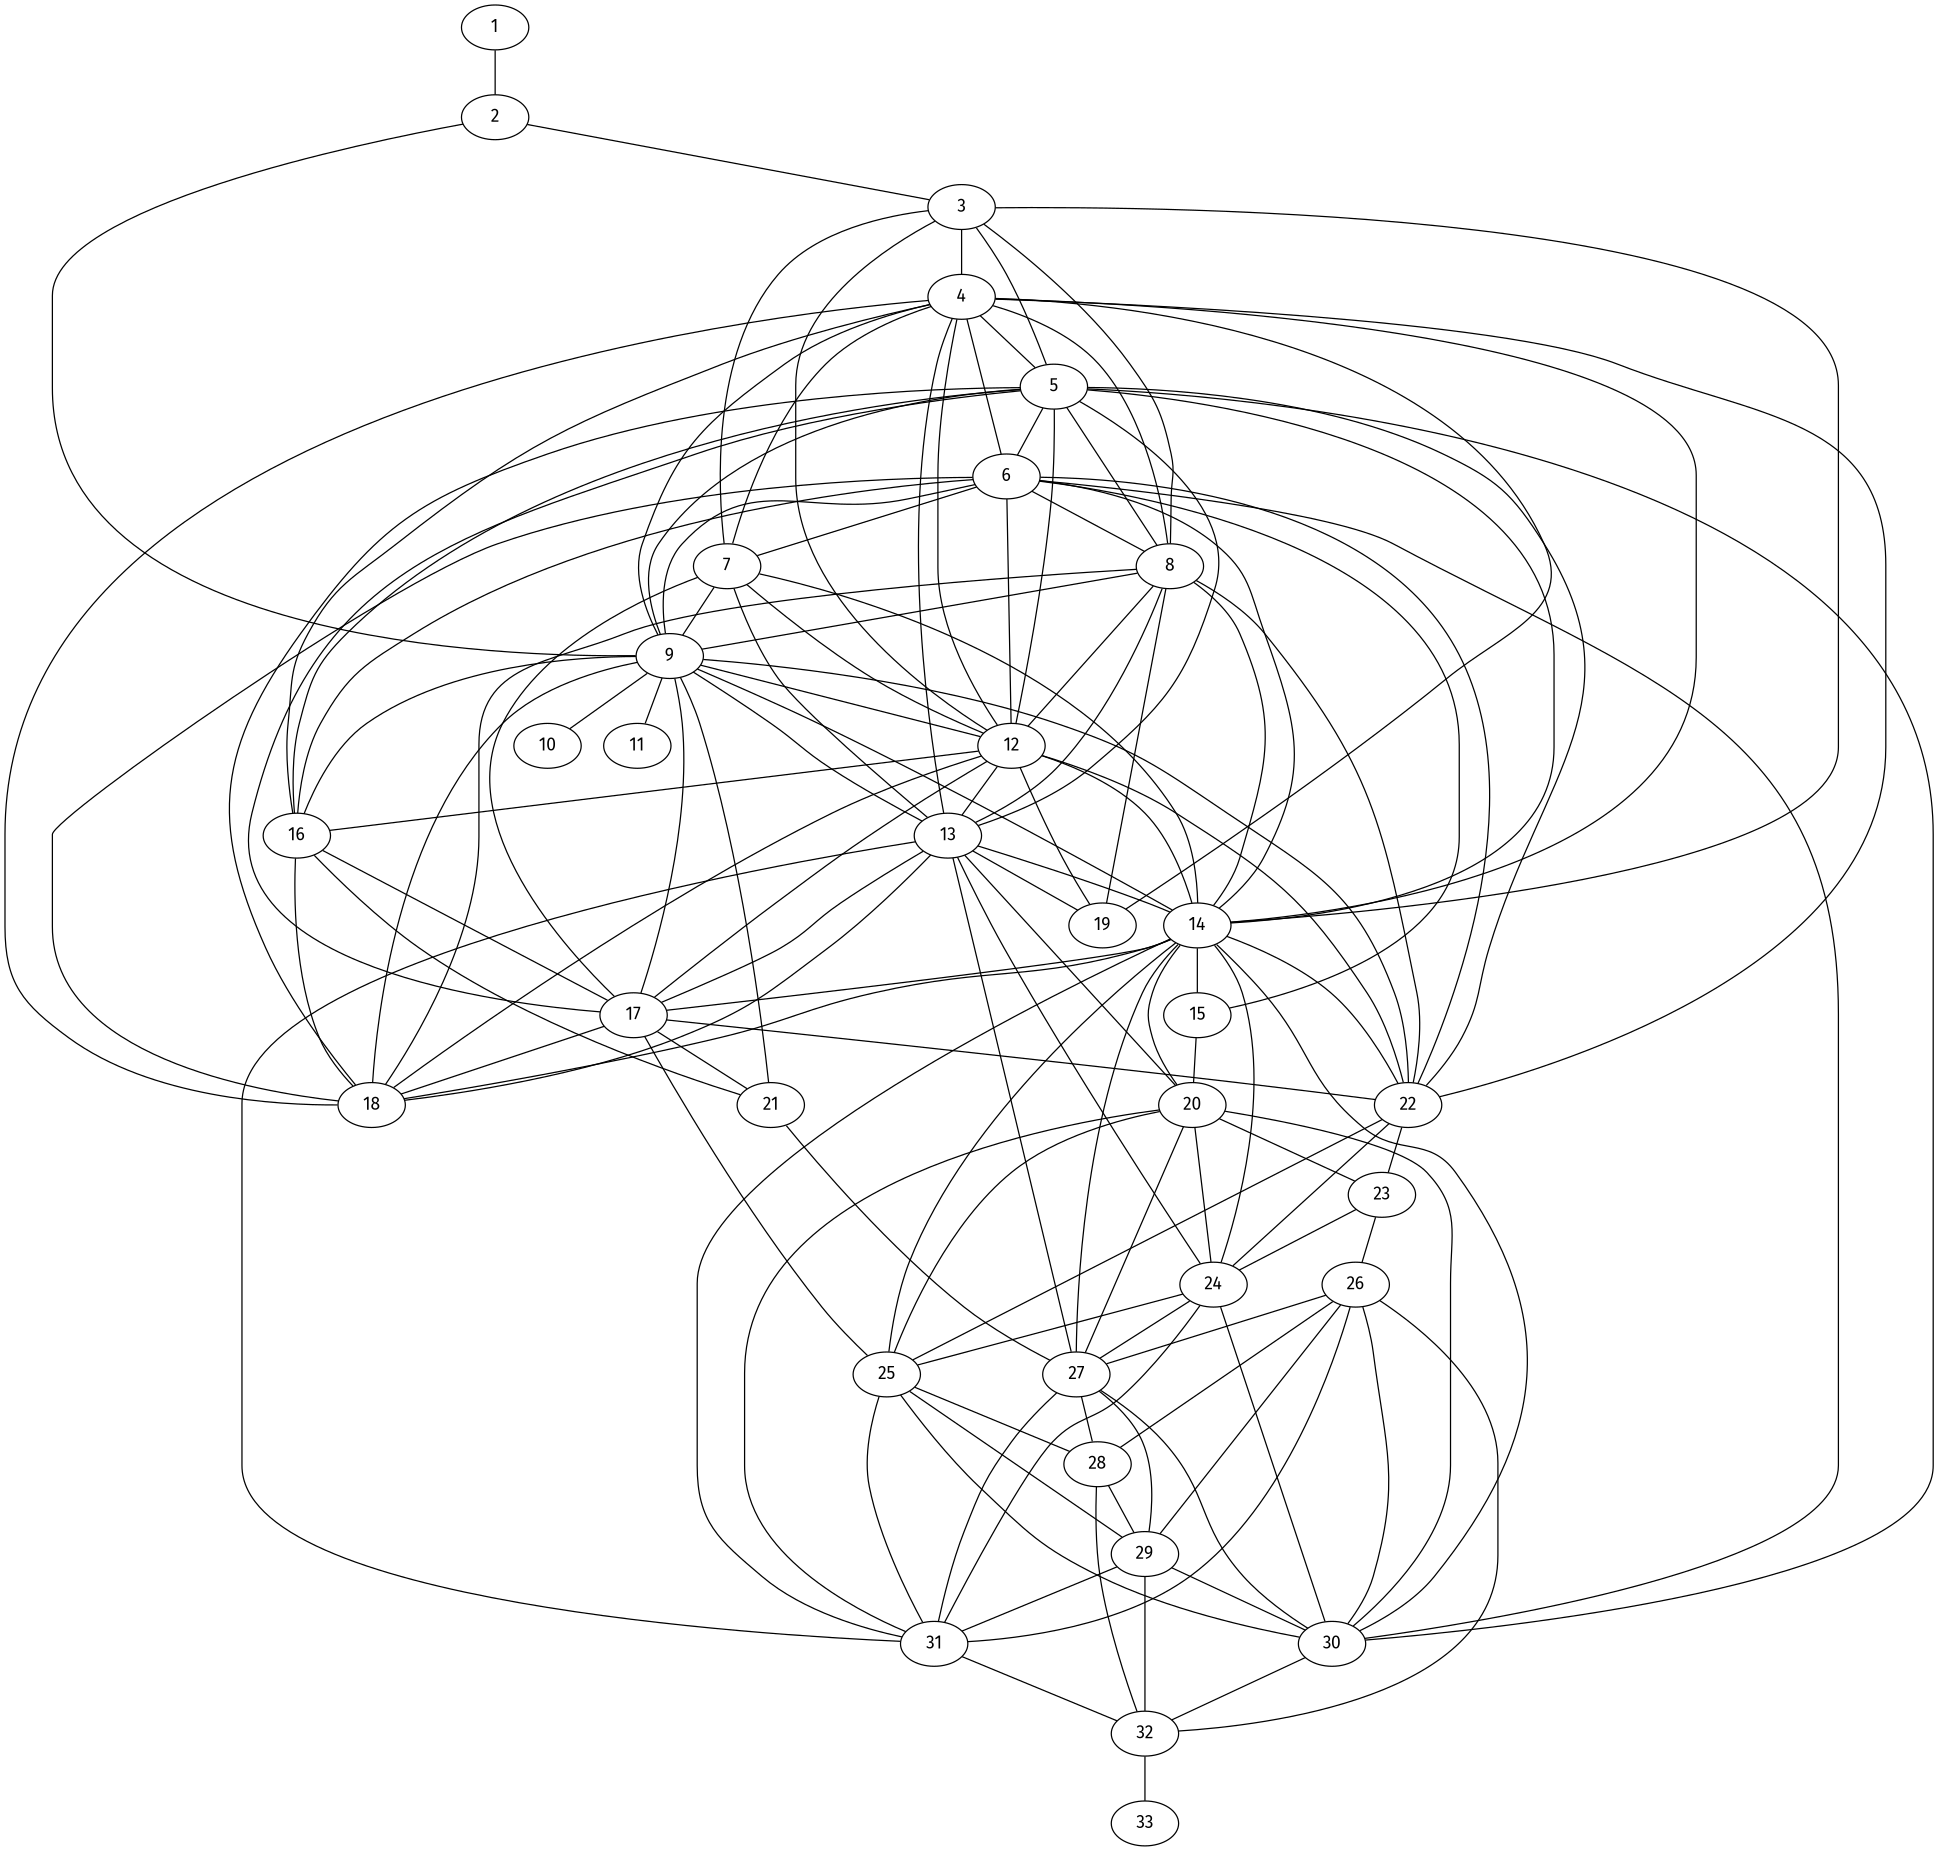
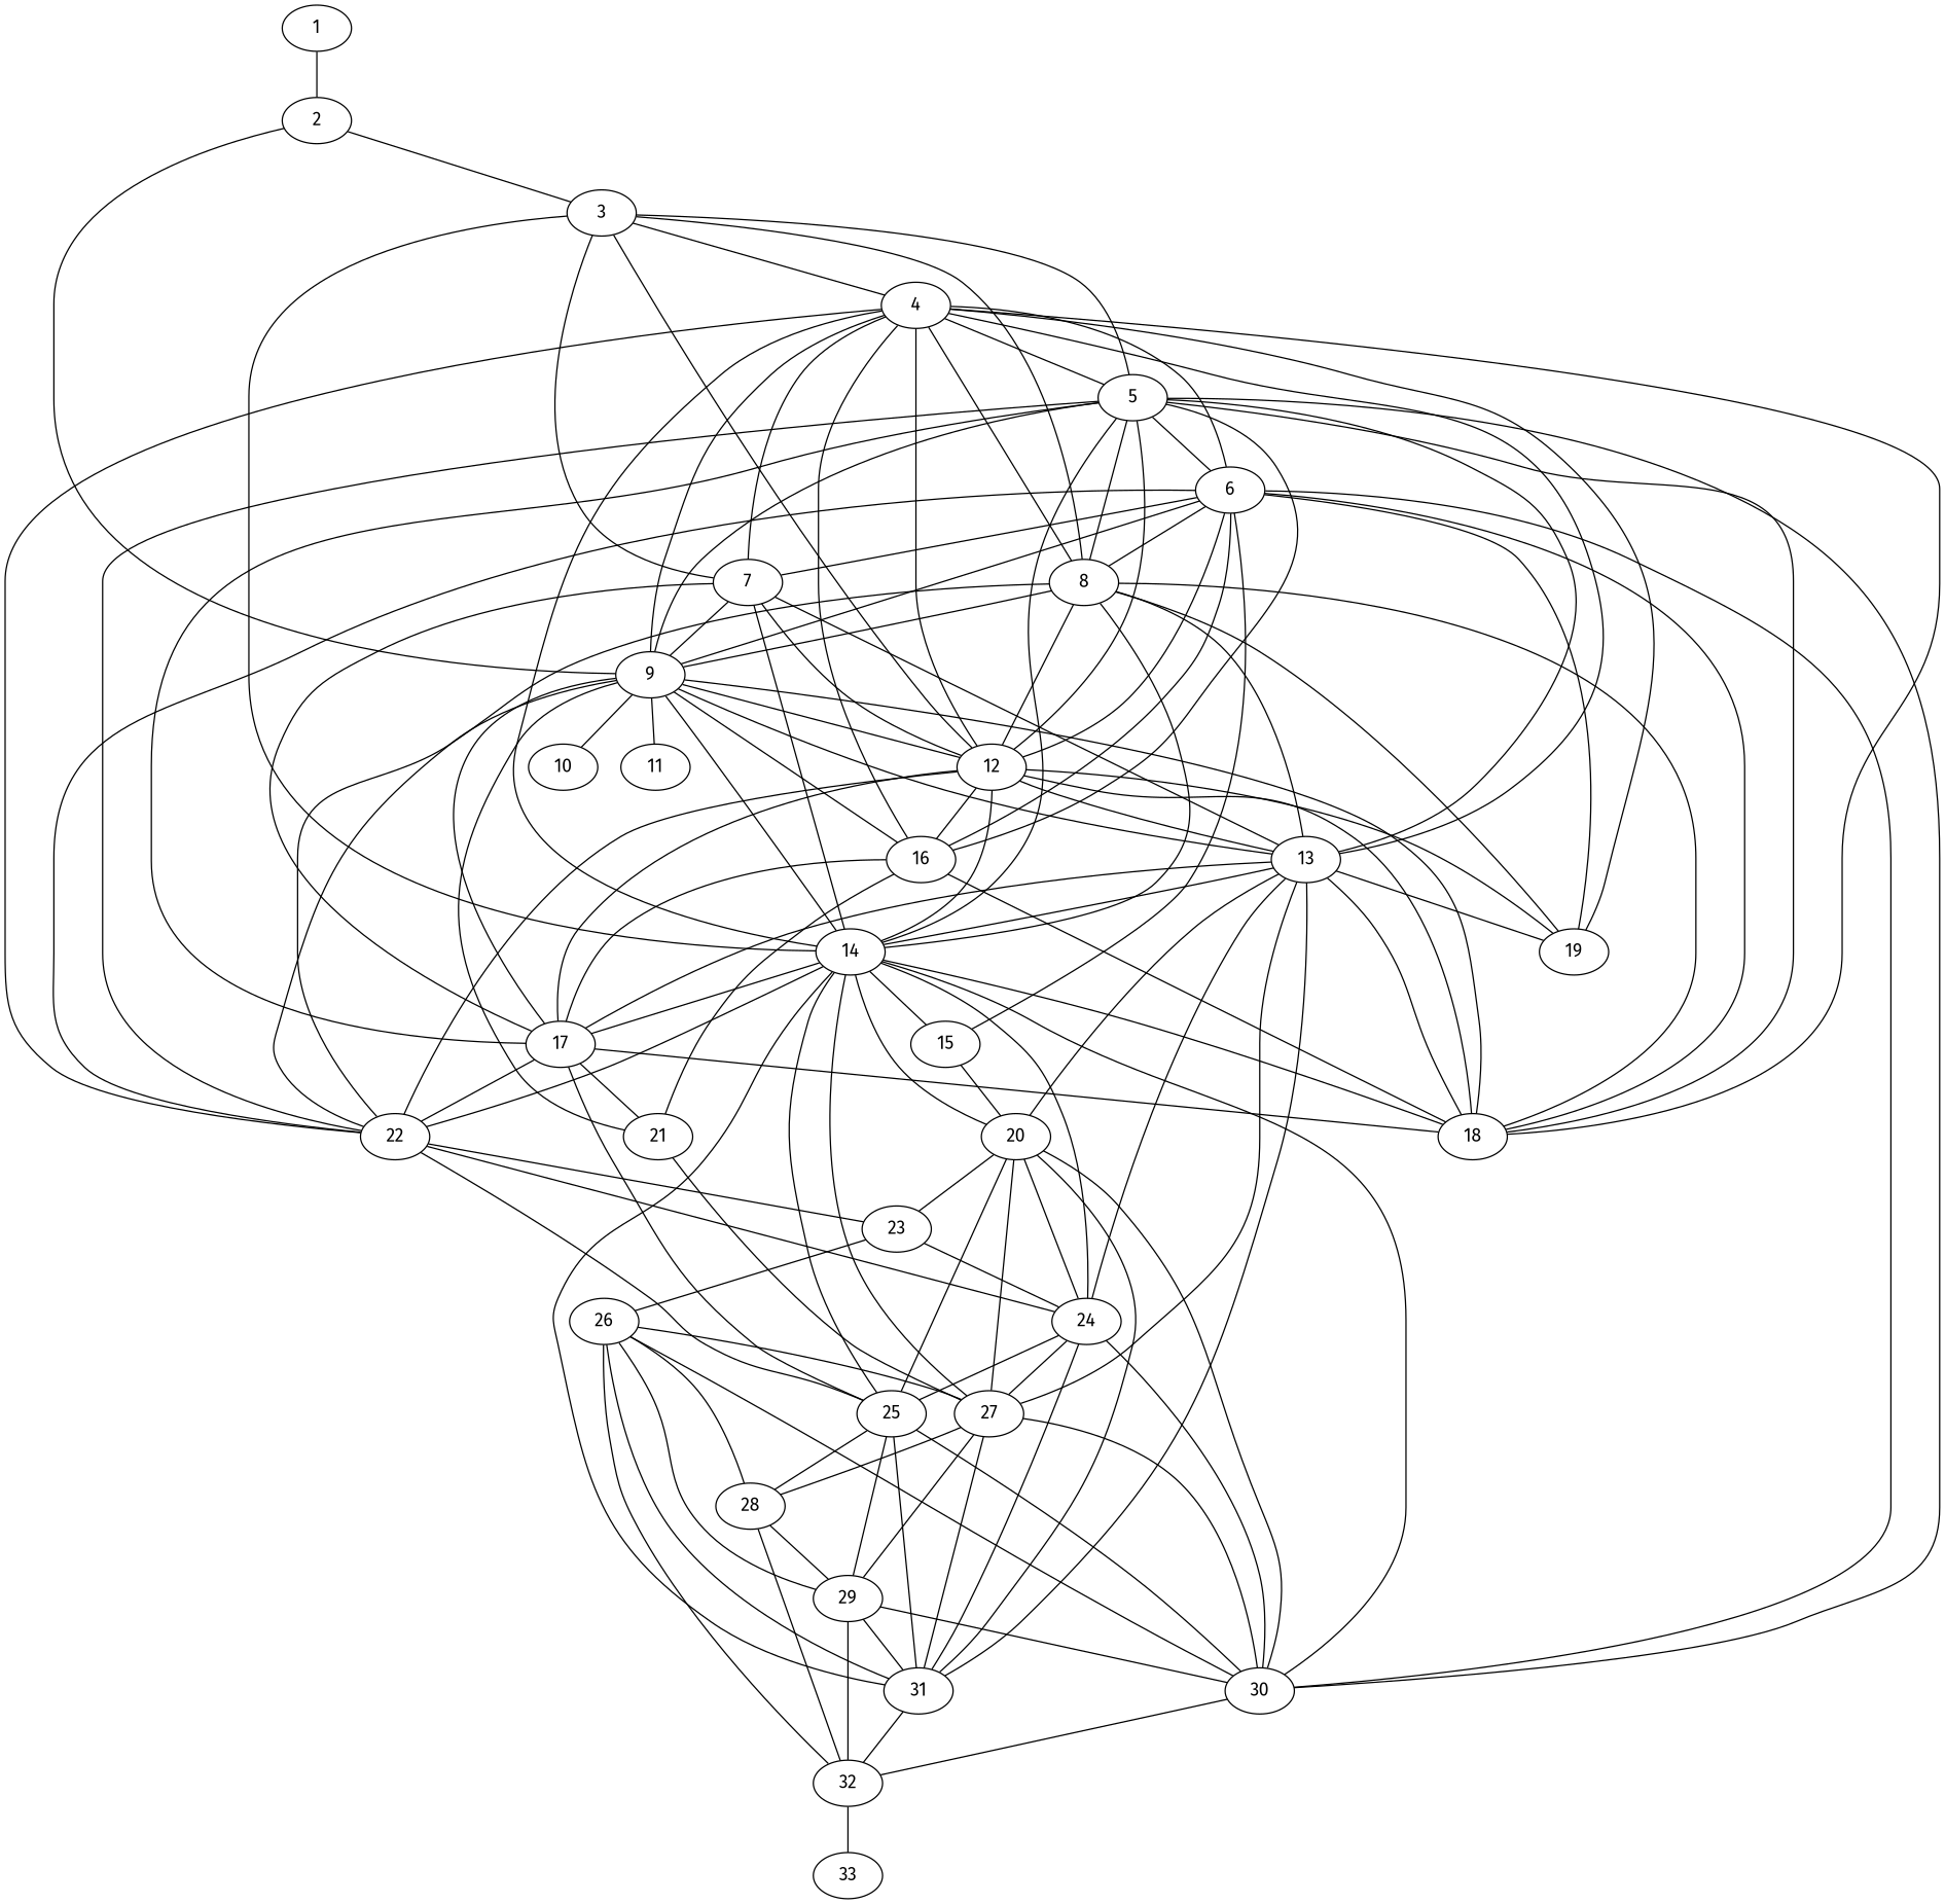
  graph {
    fontname="Fira Sans"
    node [fontname="Fira Sans"]
    edge [fontname="Fira Sans"]
    1
    2
    3
    9
    4
    5
    7
    8
    12
    14
    6
    13
    16
    18
    19
    22
    17
    30
    10
    11
    21
    15
    20
    24
    27
    31
    25
    23
    32
    28
    29
    26
    33
    1 -- 2
    2 -- 3
    2 -- 9
    3 -- 4
    3 -- 5
    3 -- 7
    3 -- 8
    3 -- 12
    3 -- 14
    9 -- 12
    9 -- 14
    9 -- 13
    9 -- 16
    9 -- 18
    9 -- 22
    9 -- 17
    9 -- 10
    9 -- 11
    9 -- 21
    4 -- 9
    4 -- 5
    4 -- 7
    4 -- 8
    4 -- 12
    4 -- 14
    4 -- 6
    4 -- 13
    4 -- 16
    4 -- 18
    4 -- 19
    4 -- 22
    5 -- 9
    5 -- 8
    5 -- 12
    5 -- 14
    5 -- 6
    5 -- 13
    5 -- 16
    5 -- 18
    5 -- 22
    5 -- 17
    5 -- 30
    7 -- 9
    7 -- 12
    7 -- 14
    7 -- 13
    7 -- 17
    8 -- 9
    8 -- 12
    8 -- 14
    8 -- 13
    8 -- 18
    8 -- 19
    8 -- 22
    12 -- 14
    12 -- 13
    12 -- 16
    12 -- 18
    12 -- 19
    12 -- 22
    12 -- 17
    14 -- 18
    14 -- 22
    14 -- 17
    14 -- 30
    14 -- 15
    14 -- 20
    14 -- 24
    14 -- 27
    14 -- 31
    14 -- 25
    6 -- 9
    6 -- 7
    6 -- 8
    6 -- 12
-   6 -- 14
+   6 -- 19
    6 -- 16
    6 -- 18
    6 -- 22
    6 -- 30
    6 -- 15
    13 -- 14
    13 -- 18
    13 -- 19
    13 -- 17
    13 -- 20
    13 -- 24
    13 -- 27
    13 -- 31
    16 -- 18
    16 -- 17
    16 -- 21
    22 -- 24
    22 -- 25
    22 -- 23
    17 -- 18
    17 -- 22
    17 -- 21
    17 -- 25
    30 -- 32
    21 -- 27
    15 -- 20
    20 -- 30
    20 -- 24
    20 -- 27
    20 -- 31
    20 -- 25
    20 -- 23
    24 -- 30
    24 -- 27
    24 -- 31
    24 -- 25
    27 -- 30
    27 -- 31
    27 -- 28
    27 -- 29
    31 -- 32
    25 -- 30
    25 -- 31
    25 -- 28
    25 -- 29
    23 -- 24
    23 -- 26
    32 -- 33
    28 -- 32
    28 -- 29
    29 -- 30
    29 -- 31
    29 -- 32
    26 -- 30
    26 -- 27
    26 -- 31
    26 -- 32
    26 -- 28
    26 -- 29
  }
